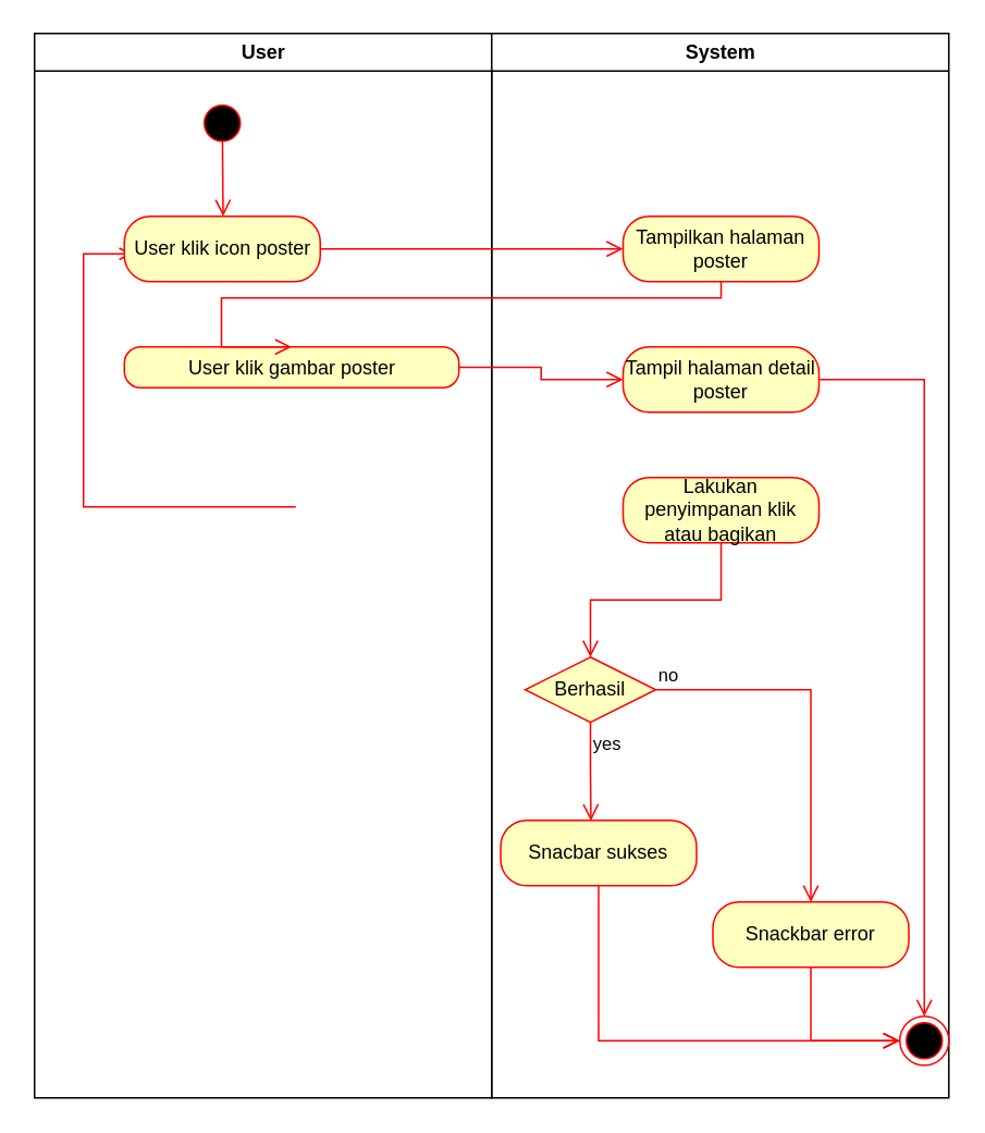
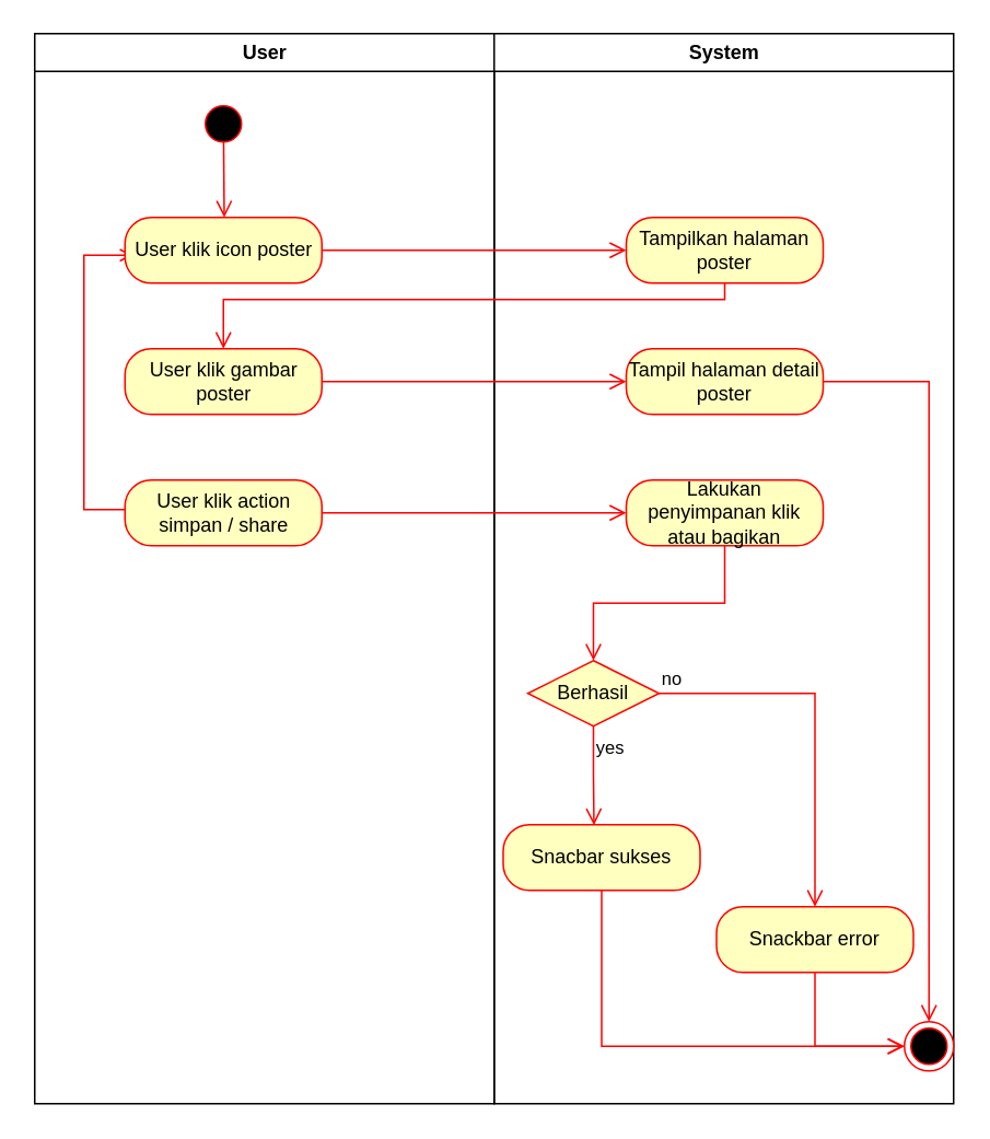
  <mxCell id="0" />
  <mxCell id="1" parent="0" />
  <mxCell id="2" value="User" style="swimlane;whiteSpace=wrap" parent="1" vertex="1"><mxGeometry x="20.5" y="20" width="280" height="652" as="geometry" /></mxCell>
  <mxCell id="3" value="" style="ellipse;shape=startState;fillColor=#000000;strokeColor=#ff0000;" parent="2" vertex="1"><mxGeometry x="100" y="40" width="30" height="30" as="geometry" /></mxCell>
  <mxCell id="4" value="" style="edgeStyle=elbowEdgeStyle;elbow=horizontal;verticalAlign=bottom;endArrow=open;endSize=8;strokeColor=#FF0000;endFill=1;rounded=0;exitX=0.504;exitY=0.85;exitDx=0;exitDy=0;exitPerimeter=0;entryX=0.5;entryY=0;entryDx=0;entryDy=0;" parent="2" source="3" target="6" edge="1"><mxGeometry x="100" y="40" as="geometry"><mxPoint x="115.5" y="110" as="targetPoint" /><Array as="points" /></mxGeometry></mxCell>
  <mxCell id="5" value="" style="edgeStyle=elbowEdgeStyle;elbow=horizontal;strokeColor=#FF0000;endArrow=open;endFill=1;rounded=0" parent="2" edge="1"><mxGeometry width="100" height="100" relative="1" as="geometry"><mxPoint x="160" y="290" as="sourcePoint" /><mxPoint x="60" y="135" as="targetPoint" /><Array as="points"><mxPoint x="30" y="250" /></Array></mxGeometry></mxCell>
  <mxCell id="6" value="User klik icon poster" style="rounded=1;whiteSpace=wrap;html=1;arcSize=40;fontColor=#000000;fillColor=#ffffc0;strokeColor=#ff0000;" vertex="1" parent="2"><mxGeometry x="55" y="112" width="120" height="40" as="geometry" /></mxCell>
- <mxCell id="7" value="User klik gambar poster" style="rounded=1;whiteSpace=wrap;html=1;arcSize=40;fontColor=#000000;fillColor=#ffffc0;strokeColor=#ff0000;" vertex="1" parent="2"><mxGeometry x="55" y="192" width="205" height="25" as="geometry" /></mxCell>
+ <mxCell id="7" value="User klik gambar poster" style="rounded=1;whiteSpace=wrap;html=1;arcSize=40;fontColor=#000000;fillColor=#ffffc0;strokeColor=#ff0000;" vertex="1" parent="2"><mxGeometry x="55" y="192" width="120" height="40" as="geometry" /></mxCell>
+ <mxCell id="8" value="User klik action simpan / share" style="rounded=1;whiteSpace=wrap;html=1;arcSize=40;fontColor=#000000;fillColor=#ffffc0;strokeColor=#ff0000;" vertex="1" parent="2"><mxGeometry x="55" y="272" width="120" height="40" as="geometry" /></mxCell>
  <mxCell id="9" value="System" style="swimlane;whiteSpace=wrap" parent="1" vertex="1"><mxGeometry x="300.5" y="20" width="280" height="652" as="geometry" /></mxCell>
  <mxCell id="10" value="Tampilkan halaman poster" style="rounded=1;whiteSpace=wrap;html=1;arcSize=40;fontColor=#000000;fillColor=#ffffc0;strokeColor=#ff0000;" vertex="1" parent="9"><mxGeometry x="80.5" y="112" width="120" height="40" as="geometry" /></mxCell>
  <mxCell id="11" value="Tampil halaman detail poster" style="rounded=1;whiteSpace=wrap;html=1;arcSize=40;fontColor=#000000;fillColor=#ffffc0;strokeColor=#ff0000;" vertex="1" parent="9"><mxGeometry x="80.5" y="192" width="120" height="40" as="geometry" /></mxCell>
  <mxCell id="12" value="" style="edgeStyle=orthogonalEdgeStyle;html=1;verticalAlign=bottom;endArrow=open;endSize=8;strokeColor=#ff0000;rounded=0;entryX=0.5;entryY=0;entryDx=0;entryDy=0;" edge="1" source="11" parent="9" target="13"><mxGeometry relative="1" as="geometry"><mxPoint x="140.5" y="292" as="targetPoint" /></mxGeometry></mxCell>
  <mxCell id="13" value="" style="ellipse;html=1;shape=endState;fillColor=#000000;strokeColor=#ff0000;" vertex="1" parent="9"><mxGeometry x="250" y="602" width="30" height="30" as="geometry" /></mxCell>
  <mxCell id="14" value="Lakukan penyimpanan klik atau bagikan" style="rounded=1;whiteSpace=wrap;html=1;arcSize=40;fontColor=#000000;fillColor=#ffffc0;strokeColor=#ff0000;" vertex="1" parent="9"><mxGeometry x="80.5" y="272" width="120" height="40" as="geometry" /></mxCell>
  <mxCell id="15" value="" style="edgeStyle=orthogonalEdgeStyle;html=1;verticalAlign=bottom;endArrow=open;endSize=8;strokeColor=#ff0000;rounded=0;entryX=0.5;entryY=0;entryDx=0;entryDy=0;" edge="1" source="14" parent="9" target="16"><mxGeometry relative="1" as="geometry"><mxPoint x="140.5" y="372" as="targetPoint" /></mxGeometry></mxCell>
  <mxCell id="16" value="Berhasil" style="rhombus;whiteSpace=wrap;html=1;fontColor=#000000;fillColor=#ffffc0;strokeColor=#ff0000;" vertex="1" parent="9"><mxGeometry x="20.5" y="382" width="80" height="40" as="geometry" /></mxCell>
  <mxCell id="17" value="no" style="edgeStyle=orthogonalEdgeStyle;html=1;align=left;verticalAlign=bottom;endArrow=open;endSize=8;strokeColor=#ff0000;rounded=0;entryX=0.5;entryY=0;entryDx=0;entryDy=0;" edge="1" source="16" parent="9" target="21"><mxGeometry x="-1" relative="1" as="geometry"><mxPoint x="200.5" y="402" as="targetPoint" /></mxGeometry></mxCell>
  <mxCell id="18" value="yes" style="edgeStyle=orthogonalEdgeStyle;html=1;align=left;verticalAlign=top;endArrow=open;endSize=8;strokeColor=#ff0000;rounded=0;entryX=0.461;entryY=0.007;entryDx=0;entryDy=0;entryPerimeter=0;" edge="1" source="16" parent="9" target="19"><mxGeometry x="-1" relative="1" as="geometry"><mxPoint x="60.5" y="482" as="targetPoint" /></mxGeometry></mxCell>
  <mxCell id="19" value="Snacbar sukses" style="rounded=1;whiteSpace=wrap;html=1;arcSize=40;fontColor=#000000;fillColor=#ffffc0;strokeColor=#ff0000;" vertex="1" parent="9"><mxGeometry x="5.5" y="482" width="120" height="40" as="geometry" /></mxCell>
  <mxCell id="20" value="" style="edgeStyle=orthogonalEdgeStyle;html=1;verticalAlign=bottom;endArrow=open;endSize=8;strokeColor=#ff0000;rounded=0;entryX=0;entryY=0.5;entryDx=0;entryDy=0;" edge="1" source="19" parent="9" target="13"><mxGeometry relative="1" as="geometry"><mxPoint x="65.5" y="582" as="targetPoint" /><Array as="points"><mxPoint x="66" y="617" /></Array></mxGeometry></mxCell>
  <mxCell id="21" value="Snackbar error" style="rounded=1;whiteSpace=wrap;html=1;arcSize=40;fontColor=#000000;fillColor=#ffffc0;strokeColor=#ff0000;" vertex="1" parent="9"><mxGeometry x="135.5" y="532" width="120" height="40" as="geometry" /></mxCell>
  <mxCell id="22" value="" style="edgeStyle=orthogonalEdgeStyle;html=1;verticalAlign=bottom;endArrow=open;endSize=8;strokeColor=#ff0000;rounded=0;entryX=0;entryY=0.5;entryDx=0;entryDy=0;" edge="1" source="21" parent="9" target="13"><mxGeometry relative="1" as="geometry"><mxPoint x="195.5" y="582" as="targetPoint" /></mxGeometry></mxCell>
  <mxCell id="23" value="" style="edgeStyle=orthogonalEdgeStyle;html=1;verticalAlign=bottom;endArrow=open;endSize=8;strokeColor=#ff0000;rounded=0;entryX=0;entryY=0.5;entryDx=0;entryDy=0;" edge="1" source="6" parent="1" target="10"><mxGeometry relative="1" as="geometry"><mxPoint x="135.5" y="272" as="targetPoint" /></mxGeometry></mxCell>
  <mxCell id="24" value="" style="edgeStyle=orthogonalEdgeStyle;html=1;verticalAlign=bottom;endArrow=open;endSize=8;strokeColor=#ff0000;rounded=0;entryX=0.5;entryY=0;entryDx=0;entryDy=0;" edge="1" source="10" parent="1" target="7"><mxGeometry relative="1" as="geometry"><mxPoint x="441" y="232" as="targetPoint" /><Array as="points"><mxPoint x="441" y="182" /><mxPoint x="135" y="182" /></Array></mxGeometry></mxCell>
  <mxCell id="25" value="" style="edgeStyle=orthogonalEdgeStyle;html=1;verticalAlign=bottom;endArrow=open;endSize=8;strokeColor=#ff0000;rounded=0;entryX=0;entryY=0.5;entryDx=0;entryDy=0;" edge="1" source="7" parent="1" target="11"><mxGeometry relative="1" as="geometry"><mxPoint x="135.5" y="312" as="targetPoint" /></mxGeometry></mxCell>
+ <mxCell id="26" value="" style="edgeStyle=orthogonalEdgeStyle;html=1;verticalAlign=bottom;endArrow=open;endSize=8;strokeColor=#ff0000;rounded=0;entryX=0;entryY=0.5;entryDx=0;entryDy=0;" edge="1" source="8" parent="1" target="14"><mxGeometry relative="1" as="geometry"><mxPoint x="135.5" y="392" as="targetPoint" /></mxGeometry></mxCell>
